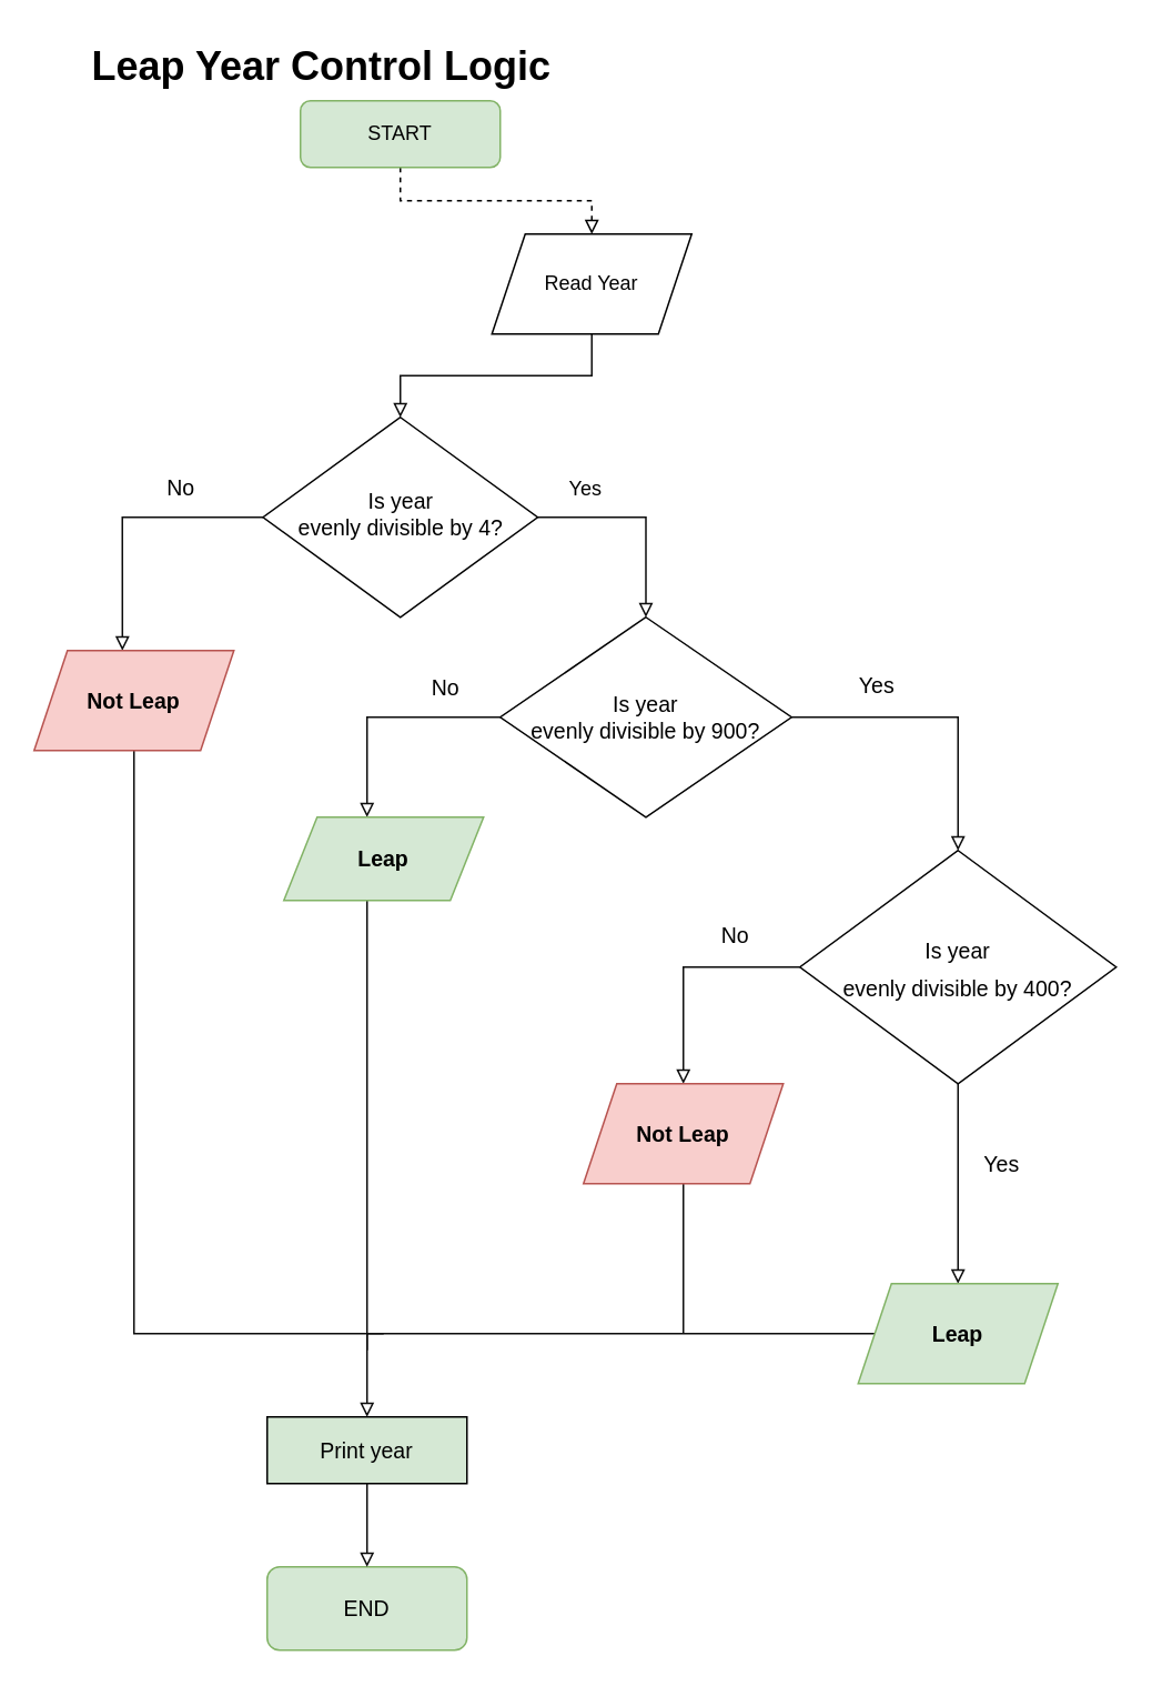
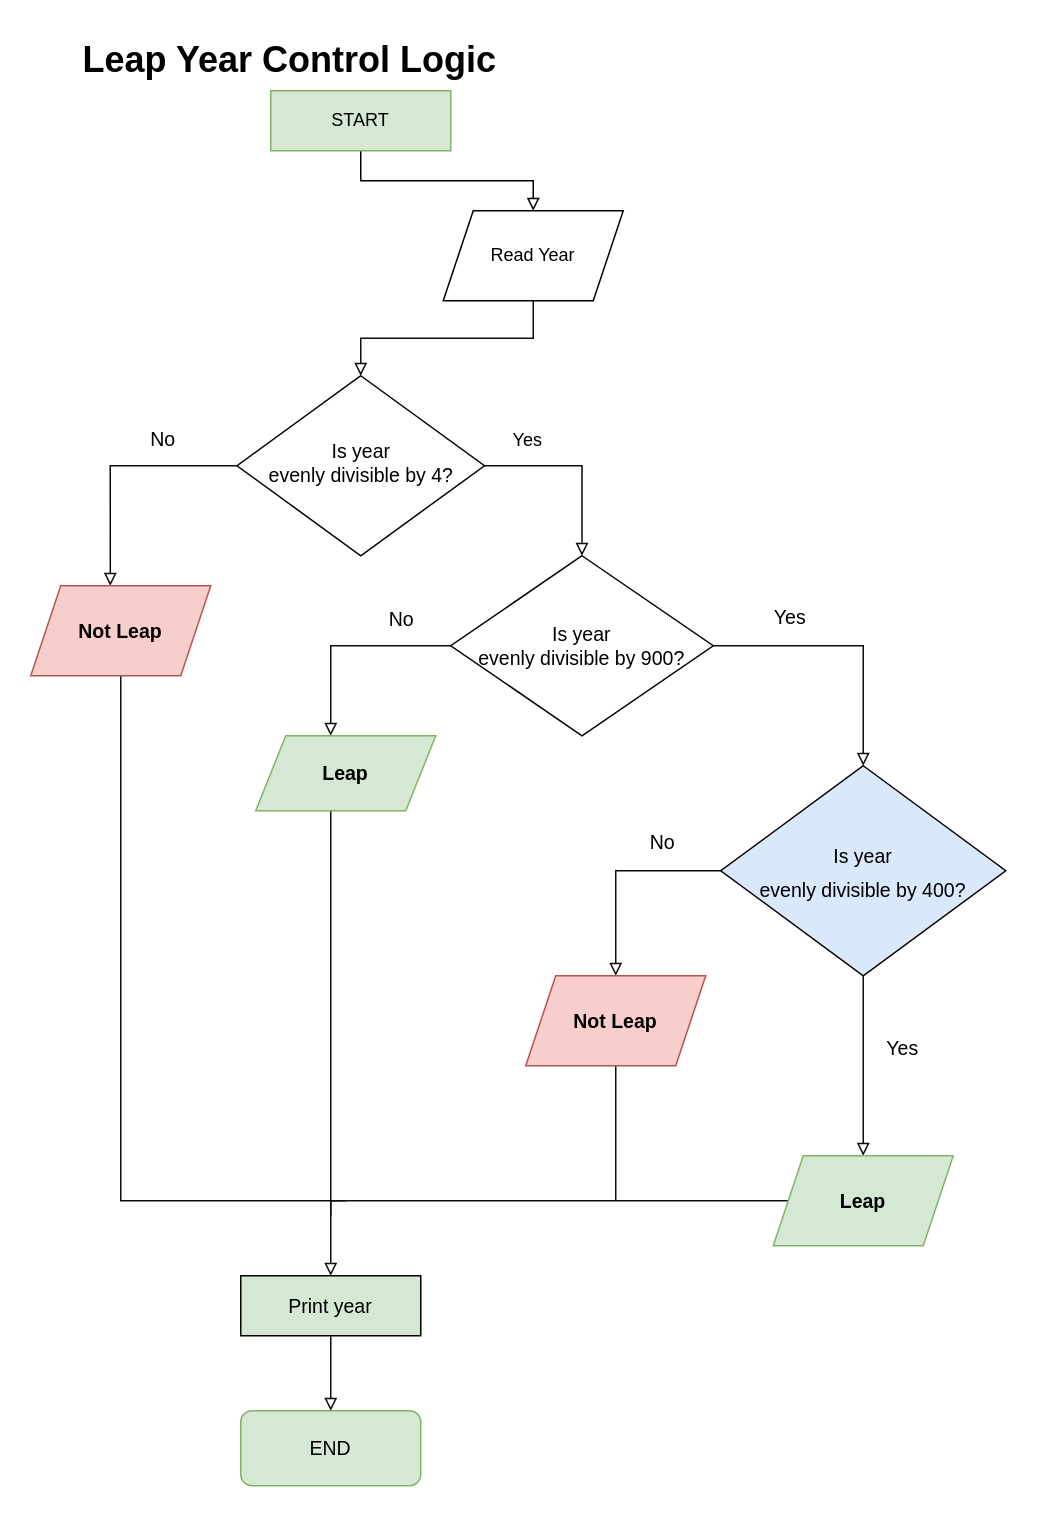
  <mxCell id="0" />
  <mxCell id="1" parent="0" />
- <mxCell id="2" value="" style="rounded=0;html=1;jettySize=auto;orthogonalLoop=1;fontSize=11;endArrow=block;endFill=0;strokeWidth=1;shadow=0;labelBackgroundColor=none;edgeStyle=orthogonalEdgeStyle;entryX=0.5;entryY=0;entryDx=0;entryDy=0;dashed=1;" parent="1" source="3" target="11" edge="1"><mxGeometry relative="1" as="geometry"><mxPoint x="170" y="140" as="targetPoint" /></mxGeometry></mxCell>
- <mxCell id="3" value="START" style="rounded=1;whiteSpace=wrap;html=1;fontSize=12;glass=0;strokeWidth=1;shadow=0;fillColor=#d5e8d4;strokeColor=#82b366;" parent="1" vertex="1"><mxGeometry x="180" y="60" width="120" height="40" as="geometry" /></mxCell>
+ <mxCell id="2" value="" style="rounded=0;html=1;jettySize=auto;orthogonalLoop=1;fontSize=11;endArrow=block;endFill=0;strokeWidth=1;shadow=0;labelBackgroundColor=none;edgeStyle=orthogonalEdgeStyle;entryX=0.5;entryY=0;entryDx=0;entryDy=0;" parent="1" source="3" target="11" edge="1"><mxGeometry relative="1" as="geometry"><mxPoint x="170" y="140" as="targetPoint" /></mxGeometry></mxCell>
+ <mxCell id="3" value="START" style="whiteSpace=wrap;html=1;fontSize=12;glass=0;strokeWidth=1;shadow=0;fillColor=#d5e8d4;strokeColor=#82b366;rounded=0;" parent="1" vertex="1"><mxGeometry x="180" y="60" width="120" height="40" as="geometry" /></mxCell>
  <mxCell id="4" style="edgeStyle=orthogonalEdgeStyle;rounded=0;orthogonalLoop=1;jettySize=auto;html=1;strokeColor=#0d0d0d;fontSize=19;endArrow=block;endFill=0;entryX=0.5;entryY=0;entryDx=0;entryDy=0;" edge="1" parent="1" source="8" target="16"><mxGeometry relative="1" as="geometry"><mxPoint x="410" y="310" as="targetPoint" /><Array as="points"><mxPoint x="388" y="310" /></Array></mxGeometry></mxCell>
  <mxCell id="5" value="&lt;font style=&quot;font-size: 12px;&quot;&gt;Yes&lt;/font&gt;" style="edgeLabel;html=1;align=center;verticalAlign=middle;resizable=0;points=[];fontSize=19;" vertex="1" connectable="0" parent="4"><mxGeometry x="0.248" y="1" relative="1" as="geometry"><mxPoint x="-38" y="-33" as="offset" /></mxGeometry></mxCell>
  <mxCell id="6" style="edgeStyle=orthogonalEdgeStyle;rounded=0;orthogonalLoop=1;jettySize=auto;html=1;strokeColor=#0d0d0d;fontSize=19;endArrow=block;endFill=0;entryX=0.442;entryY=0;entryDx=0;entryDy=0;entryPerimeter=0;" edge="1" parent="1" source="8" target="23"><mxGeometry relative="1" as="geometry"><mxPoint x="53.04" y="390" as="targetPoint" /></mxGeometry></mxCell>
  <mxCell id="7" value="&lt;font style=&quot;font-size: 13px;&quot;&gt;No&lt;/font&gt;" style="edgeLabel;html=1;align=center;verticalAlign=middle;resizable=0;points=[];fontSize=19;" vertex="1" connectable="0" parent="6"><mxGeometry x="-0.29" y="-1" relative="1" as="geometry"><mxPoint x="8" y="-19" as="offset" /></mxGeometry></mxCell>
  <mxCell id="8" value="&lt;font style=&quot;font-size: 13px;&quot;&gt;Is year &lt;br&gt;evenly divisible by 4?&lt;/font&gt;" style="rhombus;whiteSpace=wrap;html=1;shadow=0;fontFamily=Helvetica;fontSize=12;align=center;strokeWidth=1;spacing=6;spacingTop=-4;" parent="1" vertex="1"><mxGeometry x="157.5" y="250" width="165" height="120" as="geometry" /></mxCell>
  <mxCell id="9" value="&lt;h1&gt;Leap Year Control Logic&lt;/h1&gt;" style="text;html=1;strokeColor=none;fillColor=none;spacing=5;spacingTop=-20;whiteSpace=wrap;overflow=hidden;rounded=0;" vertex="1" parent="1"><mxGeometry x="50" y="20" width="340" height="40" as="geometry" /></mxCell>
  <mxCell id="10" value="" style="edgeStyle=orthogonalEdgeStyle;rounded=0;orthogonalLoop=1;jettySize=auto;html=1;strokeColor=#0d0d0d;endArrow=block;endFill=0;" edge="1" parent="1" source="11" target="8"><mxGeometry relative="1" as="geometry" /></mxCell>
  <mxCell id="11" value="Read Year" style="shape=parallelogram;perimeter=parallelogramPerimeter;whiteSpace=wrap;html=1;fixedSize=1;" vertex="1" parent="1"><mxGeometry x="295" y="140" width="120" height="60" as="geometry" /></mxCell>
  <mxCell id="12" style="edgeStyle=orthogonalEdgeStyle;rounded=0;orthogonalLoop=1;jettySize=auto;html=1;strokeColor=#0d0d0d;fontSize=19;endArrow=block;endFill=0;" edge="1" parent="1" source="16" target="21"><mxGeometry relative="1" as="geometry"><mxPoint x="560" y="560" as="targetPoint" /><Array as="points"><mxPoint x="575" y="430" /></Array></mxGeometry></mxCell>
  <mxCell id="13" value="Yes" style="edgeLabel;html=1;align=center;verticalAlign=middle;resizable=0;points=[];fontSize=13;" vertex="1" connectable="0" parent="12"><mxGeometry x="-0.333" relative="1" as="geometry"><mxPoint x="-10" y="-20" as="offset" /></mxGeometry></mxCell>
  <mxCell id="14" style="edgeStyle=orthogonalEdgeStyle;rounded=0;orthogonalLoop=1;jettySize=auto;html=1;strokeColor=#0d0d0d;fontSize=19;endArrow=block;endFill=0;" edge="1" parent="1" source="16" target="25"><mxGeometry relative="1" as="geometry"><mxPoint x="220" y="500" as="targetPoint" /><Array as="points"><mxPoint x="220" y="430" /></Array></mxGeometry></mxCell>
  <mxCell id="15" value="&lt;font style=&quot;font-size: 13px;&quot;&gt;No&lt;/font&gt;" style="edgeLabel;html=1;align=center;verticalAlign=middle;resizable=0;points=[];fontSize=19;" vertex="1" connectable="0" parent="14"><mxGeometry x="-0.432" y="-2" relative="1" as="geometry"><mxPoint x="6" y="-18" as="offset" /></mxGeometry></mxCell>
  <mxCell id="16" value="&lt;font style=&quot;font-size: 13px;&quot;&gt;Is year &lt;br&gt;evenly divisible by 900?&lt;/font&gt;" style="rhombus;whiteSpace=wrap;html=1;" vertex="1" parent="1"><mxGeometry x="300" y="370" width="175" height="120" as="geometry" /></mxCell>
  <mxCell id="17" style="edgeStyle=orthogonalEdgeStyle;rounded=0;orthogonalLoop=1;jettySize=auto;html=1;strokeColor=#0d0d0d;fontSize=13;endArrow=block;endFill=0;" edge="1" parent="1" source="21" target="27"><mxGeometry relative="1" as="geometry"><mxPoint x="410" y="680" as="targetPoint" /><Array as="points"><mxPoint x="410" y="580" /><mxPoint x="410" y="670" /></Array></mxGeometry></mxCell>
  <mxCell id="18" value="No" style="edgeLabel;html=1;align=center;verticalAlign=middle;resizable=0;points=[];fontSize=13;" vertex="1" connectable="0" parent="17"><mxGeometry x="0.357" y="2" relative="1" as="geometry"><mxPoint x="28" y="-45" as="offset" /></mxGeometry></mxCell>
  <mxCell id="19" style="edgeStyle=orthogonalEdgeStyle;rounded=0;orthogonalLoop=1;jettySize=auto;html=1;strokeColor=#0d0d0d;fontSize=13;endArrow=block;endFill=0;" edge="1" parent="1" source="21" target="29"><mxGeometry relative="1" as="geometry"><mxPoint x="730" y="710" as="targetPoint" /></mxGeometry></mxCell>
  <mxCell id="20" value="Yes" style="edgeLabel;html=1;align=center;verticalAlign=middle;resizable=0;points=[];fontSize=13;" vertex="1" connectable="0" parent="19"><mxGeometry x="0.329" y="1" relative="1" as="geometry"><mxPoint x="24" y="-33" as="offset" /></mxGeometry></mxCell>
- <mxCell id="21" value="&lt;font style=&quot;font-size: 13px;&quot;&gt;Is year &lt;br&gt;evenly divisible by 400?&lt;/font&gt;" style="rhombus;whiteSpace=wrap;html=1;fontSize=19;" vertex="1" parent="1"><mxGeometry x="480" y="510" width="190" height="140" as="geometry" /></mxCell>
+ <mxCell id="21" value="&lt;font style=&quot;font-size: 13px;&quot;&gt;Is year &lt;br&gt;evenly divisible by 400?&lt;/font&gt;" style="rhombus;whiteSpace=wrap;html=1;fontSize=19;fillColor=#dae8fc;" vertex="1" parent="1"><mxGeometry x="480" y="510" width="190" height="140" as="geometry" /></mxCell>
  <mxCell id="22" style="edgeStyle=orthogonalEdgeStyle;rounded=0;orthogonalLoop=1;jettySize=auto;html=1;strokeColor=#0d0d0d;fontSize=13;endArrow=none;endFill=0;" edge="1" parent="1" source="23"><mxGeometry relative="1" as="geometry"><mxPoint x="230" y="800" as="targetPoint" /><Array as="points"><mxPoint x="80" y="800" /><mxPoint x="80" y="800" /></Array></mxGeometry></mxCell>
  <mxCell id="23" value="&lt;b style=&quot;border-color: var(--border-color);&quot;&gt;Not Leap&lt;/b&gt;" style="shape=parallelogram;perimeter=parallelogramPerimeter;whiteSpace=wrap;html=1;fixedSize=1;fontSize=13;fillColor=#f8cecc;strokeColor=#b85450;" vertex="1" parent="1"><mxGeometry x="20" y="390" width="120" height="60" as="geometry" /></mxCell>
  <mxCell id="24" style="edgeStyle=orthogonalEdgeStyle;rounded=0;orthogonalLoop=1;jettySize=auto;html=1;strokeColor=#0d0d0d;fontSize=13;endArrow=none;endFill=0;" edge="1" parent="1" source="25"><mxGeometry relative="1" as="geometry"><mxPoint x="220" y="810" as="targetPoint" /><Array as="points"><mxPoint x="220" y="640" /><mxPoint x="220" y="640" /></Array></mxGeometry></mxCell>
  <mxCell id="25" value="&lt;b&gt;Leap&lt;/b&gt;" style="shape=parallelogram;perimeter=parallelogramPerimeter;whiteSpace=wrap;html=1;fixedSize=1;fontSize=13;fillColor=#d5e8d4;strokeColor=#82b366;" vertex="1" parent="1"><mxGeometry x="170" y="490" width="120" height="50" as="geometry" /></mxCell>
  <mxCell id="26" style="edgeStyle=orthogonalEdgeStyle;rounded=0;orthogonalLoop=1;jettySize=auto;html=1;strokeColor=#0d0d0d;fontSize=13;endArrow=none;endFill=0;" edge="1" parent="1" source="27"><mxGeometry relative="1" as="geometry"><mxPoint x="410" y="800" as="targetPoint" /></mxGeometry></mxCell>
  <mxCell id="27" value="&lt;b&gt;Not Leap&lt;/b&gt;" style="shape=parallelogram;perimeter=parallelogramPerimeter;whiteSpace=wrap;html=1;fixedSize=1;fontSize=13;fillColor=#f8cecc;strokeColor=#b85450;" vertex="1" parent="1"><mxGeometry x="350" y="650" width="120" height="60" as="geometry" /></mxCell>
  <mxCell id="28" style="edgeStyle=orthogonalEdgeStyle;rounded=0;orthogonalLoop=1;jettySize=auto;html=1;entryX=0.5;entryY=0;entryDx=0;entryDy=0;strokeColor=#0d0d0d;fontSize=13;endArrow=block;endFill=0;" edge="1" parent="1" source="29" target="32"><mxGeometry relative="1" as="geometry" /></mxCell>
  <mxCell id="29" value="&lt;b&gt;Leap&lt;/b&gt;" style="shape=parallelogram;perimeter=parallelogramPerimeter;whiteSpace=wrap;html=1;fixedSize=1;fontSize=13;fillColor=#d5e8d4;strokeColor=#82b366;" vertex="1" parent="1"><mxGeometry x="515" y="770" width="120" height="60" as="geometry" /></mxCell>
  <mxCell id="30" value="END" style="rounded=1;whiteSpace=wrap;html=1;fontSize=13;fillColor=#d5e8d4;strokeColor=#82b366;fontStyle=0" vertex="1" parent="1"><mxGeometry x="160" y="940" width="120" height="50" as="geometry" /></mxCell>
  <mxCell id="31" value="" style="edgeStyle=orthogonalEdgeStyle;rounded=0;orthogonalLoop=1;jettySize=auto;html=1;strokeColor=#0d0d0d;fontSize=13;endArrow=block;endFill=0;" edge="1" parent="1" source="32" target="30"><mxGeometry relative="1" as="geometry" /></mxCell>
  <mxCell id="32" value="Print year" style="rounded=0;whiteSpace=wrap;html=1;fontSize=13;fillColor=#d5e8d4;" vertex="1" parent="1"><mxGeometry x="160" y="850" width="120" height="40" as="geometry" /></mxCell>
